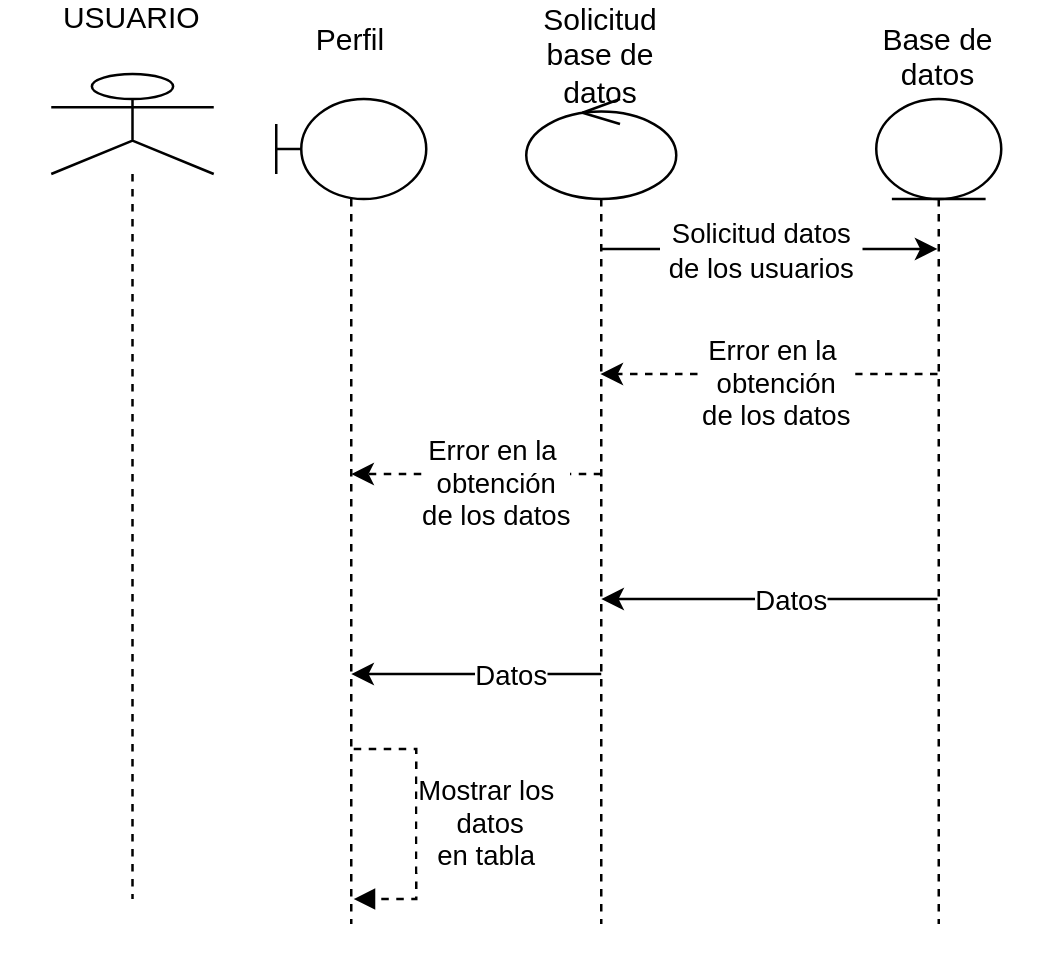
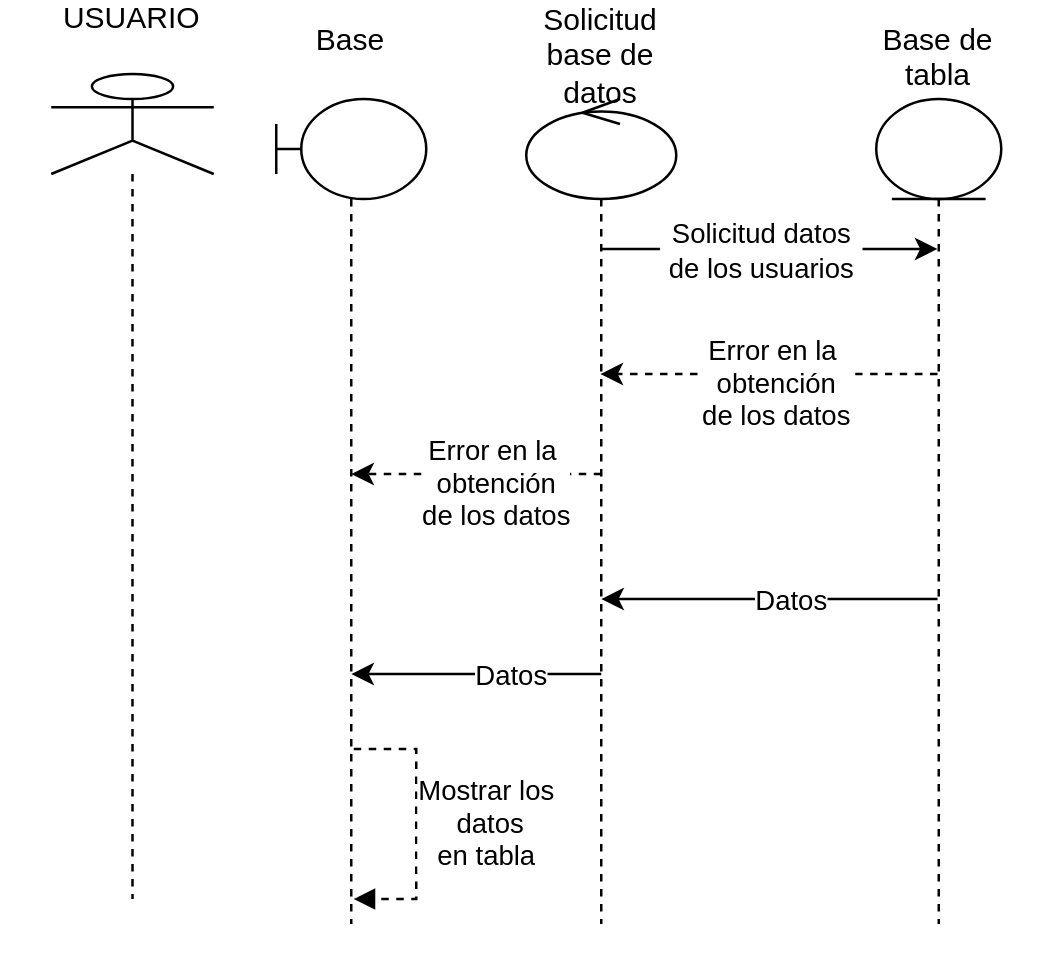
  <mxCell id="0" />
  <mxCell id="1" parent="0" />
  <mxCell id="2" value="USUARIO" style="shape=umlLifeline;participant=umlActor;perimeter=lifelinePerimeter;whiteSpace=wrap;html=1;container=1;collapsible=0;recursiveResize=0;verticalAlign=top;spacingTop=-36;outlineConnect=0;spacingBottom=100;" vertex="1" parent="1"><mxGeometry x="20" y="20" width="65" height="330" as="geometry" /></mxCell>
- <mxCell id="3" value="Base de datos" style="shape=umlLifeline;participant=umlEntity;perimeter=lifelinePerimeter;whiteSpace=wrap;html=1;container=1;collapsible=0;recursiveResize=0;verticalAlign=top;spacingTop=-37;outlineConnect=0;spacingBottom=5;" vertex="1" parent="1"><mxGeometry x="350" y="30" width="50" height="330" as="geometry" /></mxCell>
+ <mxCell id="3" value="Base de tabla" style="shape=umlLifeline;participant=umlEntity;perimeter=lifelinePerimeter;whiteSpace=wrap;html=1;container=1;collapsible=0;recursiveResize=0;verticalAlign=top;spacingTop=-37;outlineConnect=0;spacingBottom=5;" vertex="1" parent="1"><mxGeometry x="350" y="30" width="50" height="330" as="geometry" /></mxCell>
  <mxCell id="4" value="Solicitud base de datos" style="shape=umlLifeline;participant=umlControl;perimeter=lifelinePerimeter;whiteSpace=wrap;html=1;container=1;collapsible=0;recursiveResize=0;verticalAlign=top;spacingTop=-45;outlineConnect=0;" vertex="1" parent="1"><mxGeometry x="210" y="30" width="60" height="330" as="geometry" /></mxCell>
- <mxCell id="5" value="Perfil" style="shape=umlLifeline;participant=umlBoundary;perimeter=lifelinePerimeter;whiteSpace=wrap;html=1;container=1;collapsible=0;recursiveResize=0;verticalAlign=top;spacingTop=-37;outlineConnect=0;" vertex="1" parent="1"><mxGeometry x="110" y="30" width="60" height="330" as="geometry" /></mxCell>
+ <mxCell id="5" value="Base" style="shape=umlLifeline;participant=umlBoundary;perimeter=lifelinePerimeter;whiteSpace=wrap;html=1;container=1;collapsible=0;recursiveResize=0;verticalAlign=top;spacingTop=-37;outlineConnect=0;" vertex="1" parent="1"><mxGeometry x="110" y="30" width="60" height="330" as="geometry" /></mxCell>
  <mxCell id="6" value="" style="endArrow=classic;html=1;" edge="1" parent="1" target="3"><mxGeometry width="50" height="50" relative="1" as="geometry"><mxPoint x="239.997" y="90" as="sourcePoint" /><mxPoint x="340.33" y="90" as="targetPoint" /><Array as="points" /></mxGeometry></mxCell>
  <mxCell id="7" value="Solicitud datos&lt;br&gt;&amp;nbsp;de los usuarios&amp;nbsp;" style="edgeLabel;html=1;align=center;verticalAlign=middle;resizable=0;points=[];" vertex="1" connectable="0" parent="6"><mxGeometry x="-0.315" y="1" relative="1" as="geometry"><mxPoint x="17.8" y="1" as="offset" /></mxGeometry></mxCell>
  <mxCell id="8" value="" style="endArrow=classic;html=1;dashed=1;" edge="1" parent="1"><mxGeometry width="50" height="50" relative="1" as="geometry"><mxPoint x="374.5" y="140" as="sourcePoint" /><mxPoint x="239.667" y="140" as="targetPoint" /><Array as="points"><mxPoint x="360" y="140" /><mxPoint x="350" y="140" /></Array></mxGeometry></mxCell>
  <mxCell id="9" value="Error en la&amp;nbsp;&lt;br&gt;obtención&lt;br&gt;de los datos" style="edgeLabel;html=1;align=center;verticalAlign=middle;resizable=0;points=[];" vertex="1" connectable="0" parent="8"><mxGeometry x="0.308" y="2" relative="1" as="geometry"><mxPoint x="22.6" y="1" as="offset" /></mxGeometry></mxCell>
  <mxCell id="10" value="" style="endArrow=classic;html=1;" edge="1" parent="1" source="3"><mxGeometry width="50" height="50" relative="1" as="geometry"><mxPoint x="371.5" y="230" as="sourcePoint" /><mxPoint x="240" y="230" as="targetPoint" /><Array as="points" /></mxGeometry></mxCell>
  <mxCell id="11" value="Datos" style="edgeLabel;html=1;align=center;verticalAlign=middle;resizable=0;points=[];" vertex="1" connectable="0" parent="10"><mxGeometry x="0.308" y="2" relative="1" as="geometry"><mxPoint x="28.83" y="-2" as="offset" /></mxGeometry></mxCell>
  <mxCell id="12" value="" style="endArrow=classic;html=1;dashed=1;" edge="1" parent="1"><mxGeometry width="50" height="50" relative="1" as="geometry"><mxPoint x="240" y="180" as="sourcePoint" /><mxPoint x="139.997" y="180" as="targetPoint" /><Array as="points" /></mxGeometry></mxCell>
  <mxCell id="13" value="Error en la&amp;nbsp;&lt;br&gt;obtención&lt;br&gt;de los datos" style="edgeLabel;html=1;align=center;verticalAlign=middle;resizable=0;points=[];" vertex="1" connectable="0" parent="12"><mxGeometry x="0.308" y="2" relative="1" as="geometry"><mxPoint x="22.6" y="1" as="offset" /></mxGeometry></mxCell>
  <mxCell id="14" value="" style="endArrow=classic;html=1;" edge="1" parent="1"><mxGeometry width="50" height="50" relative="1" as="geometry"><mxPoint x="240" y="260" as="sourcePoint" /><mxPoint x="140" y="260" as="targetPoint" /><Array as="points" /></mxGeometry></mxCell>
  <mxCell id="15" value="Datos" style="edgeLabel;html=1;align=center;verticalAlign=middle;resizable=0;points=[];" vertex="1" connectable="0" parent="14"><mxGeometry x="0.308" y="2" relative="1" as="geometry"><mxPoint x="28.83" y="-2" as="offset" /></mxGeometry></mxCell>
  <mxCell id="16" value="Mostrar los&lt;br&gt;&amp;nbsp;datos&lt;br&gt;en tabla" style="edgeStyle=orthogonalEdgeStyle;html=1;align=center;spacingLeft=56;endArrow=block;rounded=0;dashed=1;" edge="1" parent="1"><mxGeometry relative="1" as="geometry"><mxPoint x="140.99" y="290" as="sourcePoint" /><Array as="points"><mxPoint x="165.99" y="290" /></Array><mxPoint x="140.99" y="350" as="targetPoint" /></mxGeometry></mxCell>
